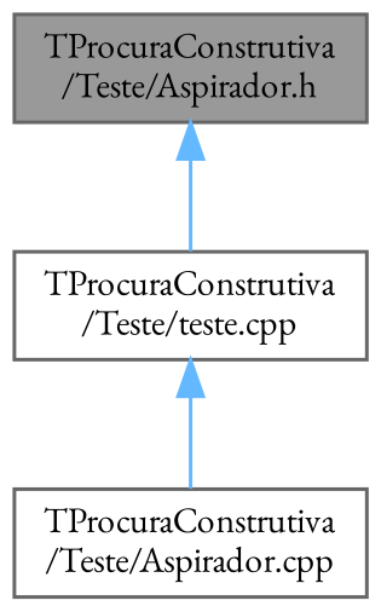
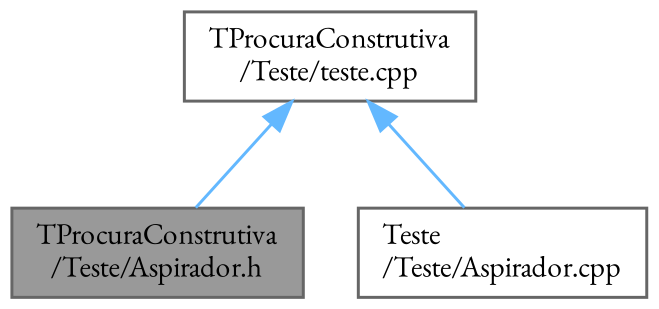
  digraph {
    fontname="EB Garamond"
    node [color=grey40 fillcolor=white fontname="EB Garamond" fontsize=10 shape=box style=filled]
    edge [color=steelblue1 dir=back fontname="EB Garamond" fontsize=10 labelfontname=Helvetica labelfontsize=10 style=solid]
    n1 [color=gray40 fillcolor=grey60 fontcolor=black height=0.2 label="TProcuraConstrutiva\l/Teste/Aspirador.h" width=0.4]
    n2 [height=0.2 label="TProcuraConstrutiva\l/Teste/teste.cpp" width=0.4]
-   n3 [height=0.2 label="TProcuraConstrutiva\l/Teste/Aspirador.cpp" width=0.4]
-   n1 -> n2
+   n3 [height=0.2 label="Teste\l/Teste/Aspirador.cpp" width=0.4]
+   n2 -> n1
    n2 -> n3
  }
